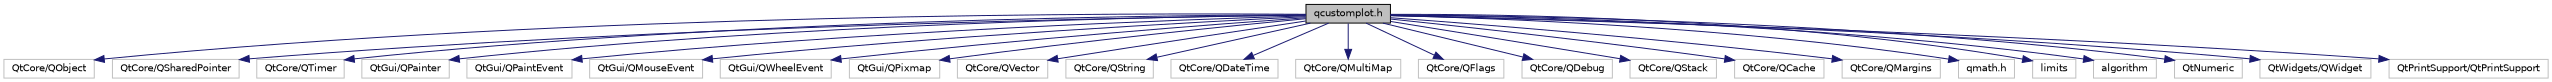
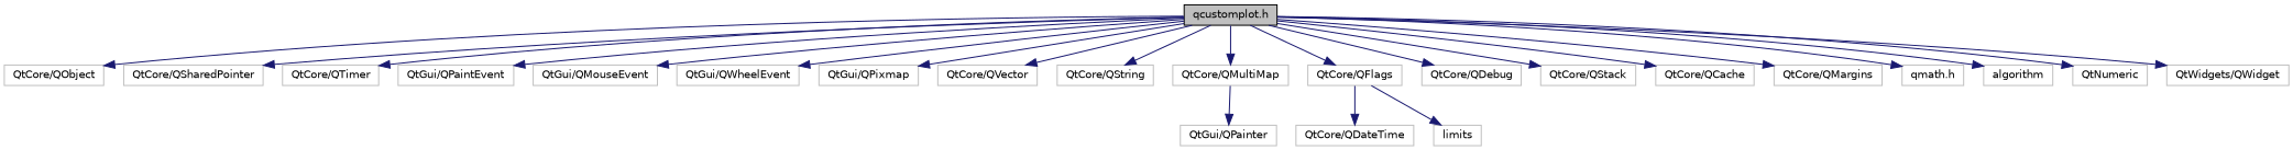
  digraph {
    node [color=grey75 fillcolor=white fontname=Helvetica fontsize=10 shape=record style=filled]
    edge [color=midnightblue fontname=Helvetica fontsize=10 labelfontname=Helvetica labelfontsize=10 style=solid]
    n1 [color=black fillcolor=grey75 fontcolor=black height=0.2 label="qcustomplot.h" width=0.4]
    n2 [height=0.2 label="QtCore/QObject" width=0.4]
    n3 [height=0.2 label="QtCore/QSharedPointer" width=0.4]
    n4 [height=0.2 label="QtCore/QTimer" width=0.4]
    n5 [height=0.2 label="QtGui/QPainter" width=0.4]
    n6 [height=0.2 label="QtGui/QPaintEvent" width=0.4]
    n7 [height=0.2 label="QtGui/QMouseEvent" width=0.4]
    n8 [height=0.2 label="QtGui/QWheelEvent" width=0.4]
    n9 [height=0.2 label="QtGui/QPixmap" width=0.4]
    n10 [height=0.2 label="QtCore/QVector" width=0.4]
    n11 [height=0.2 label="QtCore/QString" width=0.4]
    n12 [height=0.2 label="QtCore/QDateTime" width=0.4]
    n13 [height=0.2 label="QtCore/QMultiMap" width=0.4]
    n14 [height=0.2 label="QtCore/QFlags" width=0.4]
    n15 [height=0.2 label="QtCore/QDebug" width=0.4]
    n16 [height=0.2 label="QtCore/QStack" width=0.4]
    n17 [height=0.2 label="QtCore/QCache" width=0.4]
    n18 [height=0.2 label="QtCore/QMargins" width=0.4]
    n19 [height=0.2 label="qmath.h" width=0.4]
    n20 [height=0.2 label=limits width=0.4]
    n21 [height=0.2 label=algorithm width=0.4]
    n22 [height=0.2 label=QtNumeric width=0.4]
    n23 [height=0.2 label="QtWidgets/QWidget" width=0.4]
-   n24 [height=0.2 label="QtPrintSupport/QtPrintSupport" width=0.4]
    n1 -> n2
    n1 -> n3
    n1 -> n4
-   n1 -> n5
+   n13 -> n5
    n1 -> n6
    n1 -> n7
    n1 -> n8
    n1 -> n9
    n1 -> n10
    n1 -> n11
-   n1 -> n12
+   n14 -> n12
    n1 -> n13
    n1 -> n14
    n1 -> n15
    n1 -> n16
    n1 -> n17
    n1 -> n18
    n1 -> n19
-   n1 -> n20
+   n14 -> n20
    n1 -> n21
    n1 -> n22
    n1 -> n23
-   n1 -> n24
  }
